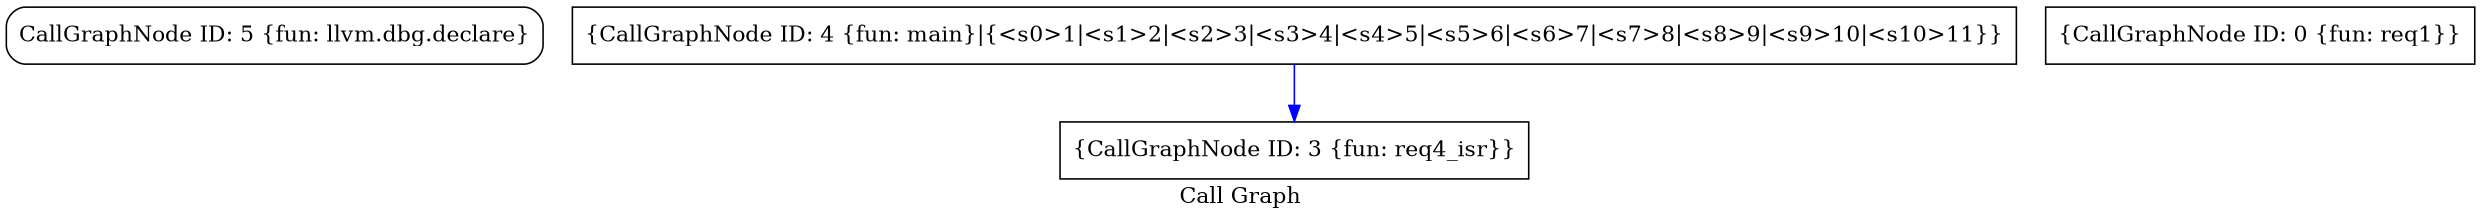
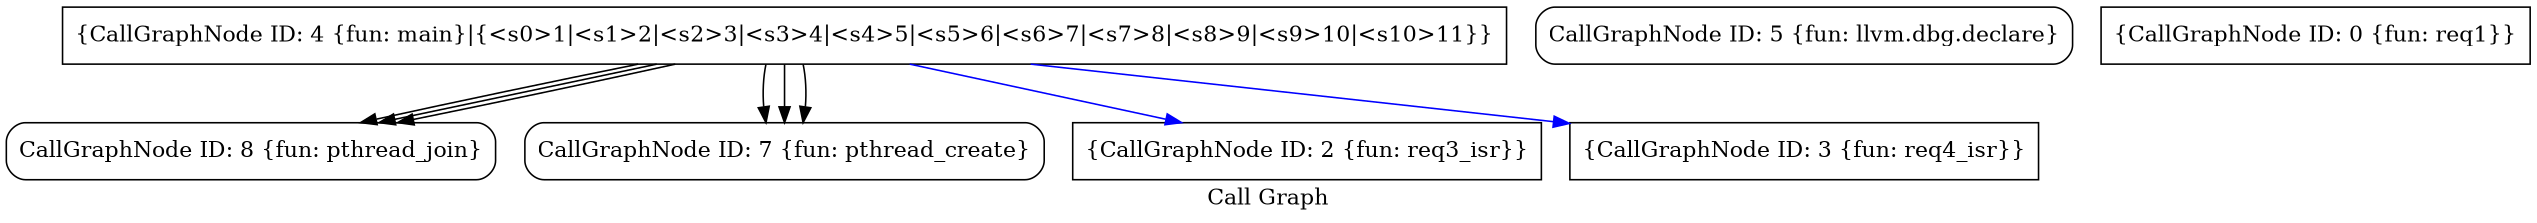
  digraph {
    label="Call Graph"
    node [shape=box]
    edge [color=black]
+   n1 [label="{CallGraphNode ID: 8 \{fun: pthread_join\}}" shape=Mrecord]
+   n2 [label="{CallGraphNode ID: 7 \{fun: pthread_create\}}" shape=Mrecord]
    n3 [label="{CallGraphNode ID: 5 \{fun: llvm.dbg.declare\}}" shape=Mrecord]
    n4 [label="{CallGraphNode ID: 4 \{fun: main\}|{<s0>1|<s1>2|<s2>3|<s3>4|<s4>5|<s5>6|<s6>7|<s7>8|<s8>9|<s9>10|<s10>11}}"]
+   n5 [label="{CallGraphNode ID: 2 \{fun: req3_isr\}}"]
    n6 [label="{CallGraphNode ID: 3 \{fun: req4_isr\}}"]
    n7 [label="{CallGraphNode ID: 0 \{fun: req1\}}"]
+   n4 -> n1 [tailport=s4]
+   n4 -> n1 [tailport=s5]
+   n4 -> n1 [tailport=s6]
+   n4 -> n2 [tailport=s1]
+   n4 -> n2 [tailport=s2]
+   n4 -> n2 [tailport=s3]
+   n4 -> n5 [color=blue tailport=s9]
    n4 -> n6 [color=blue tailport=s10]
  }
